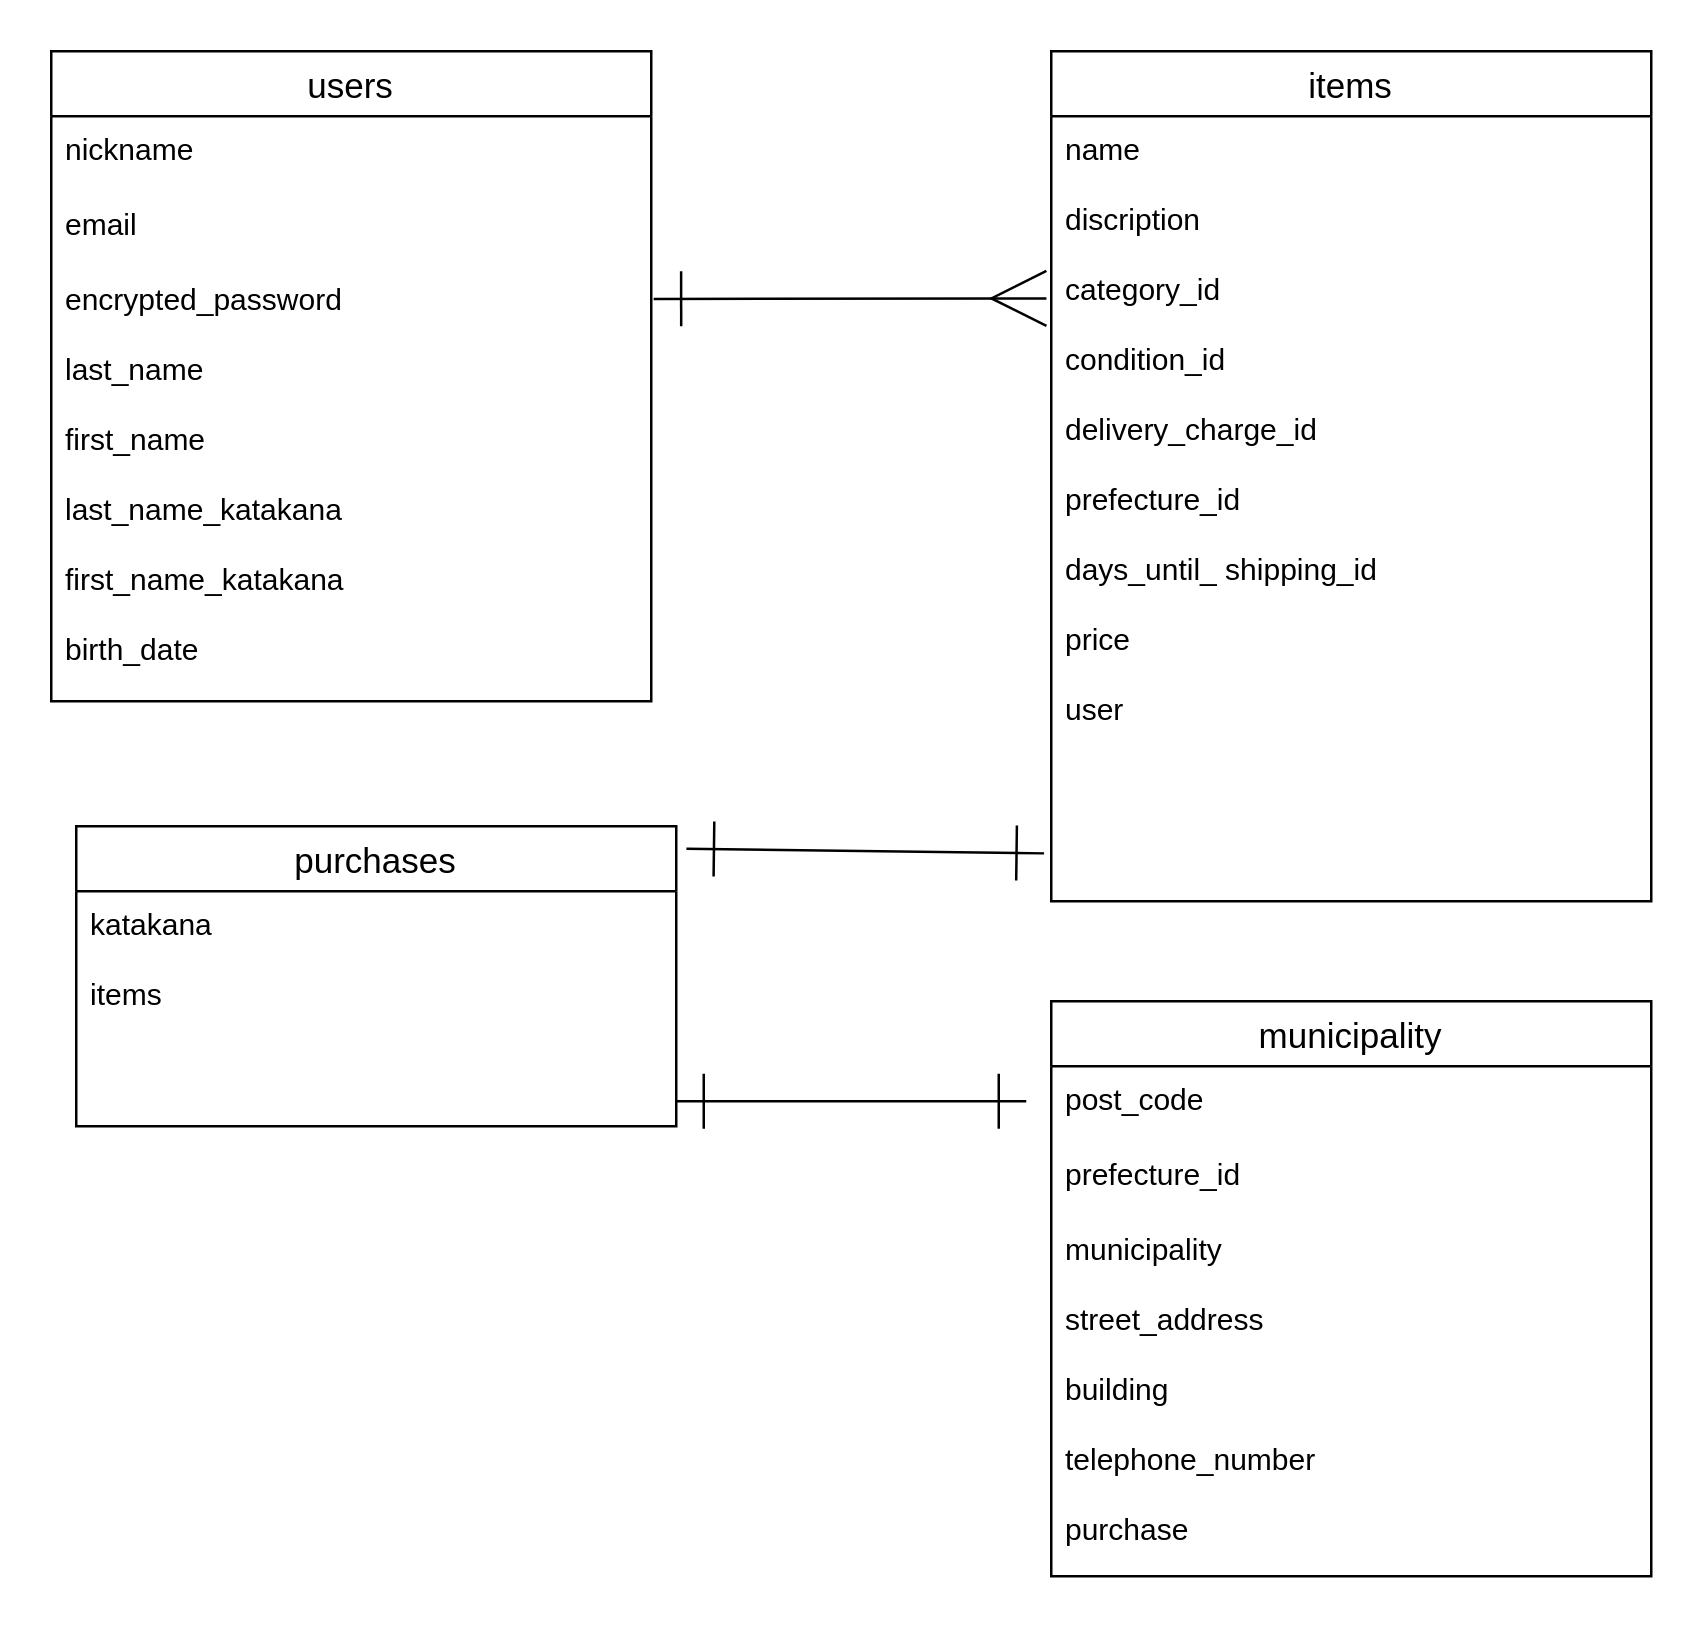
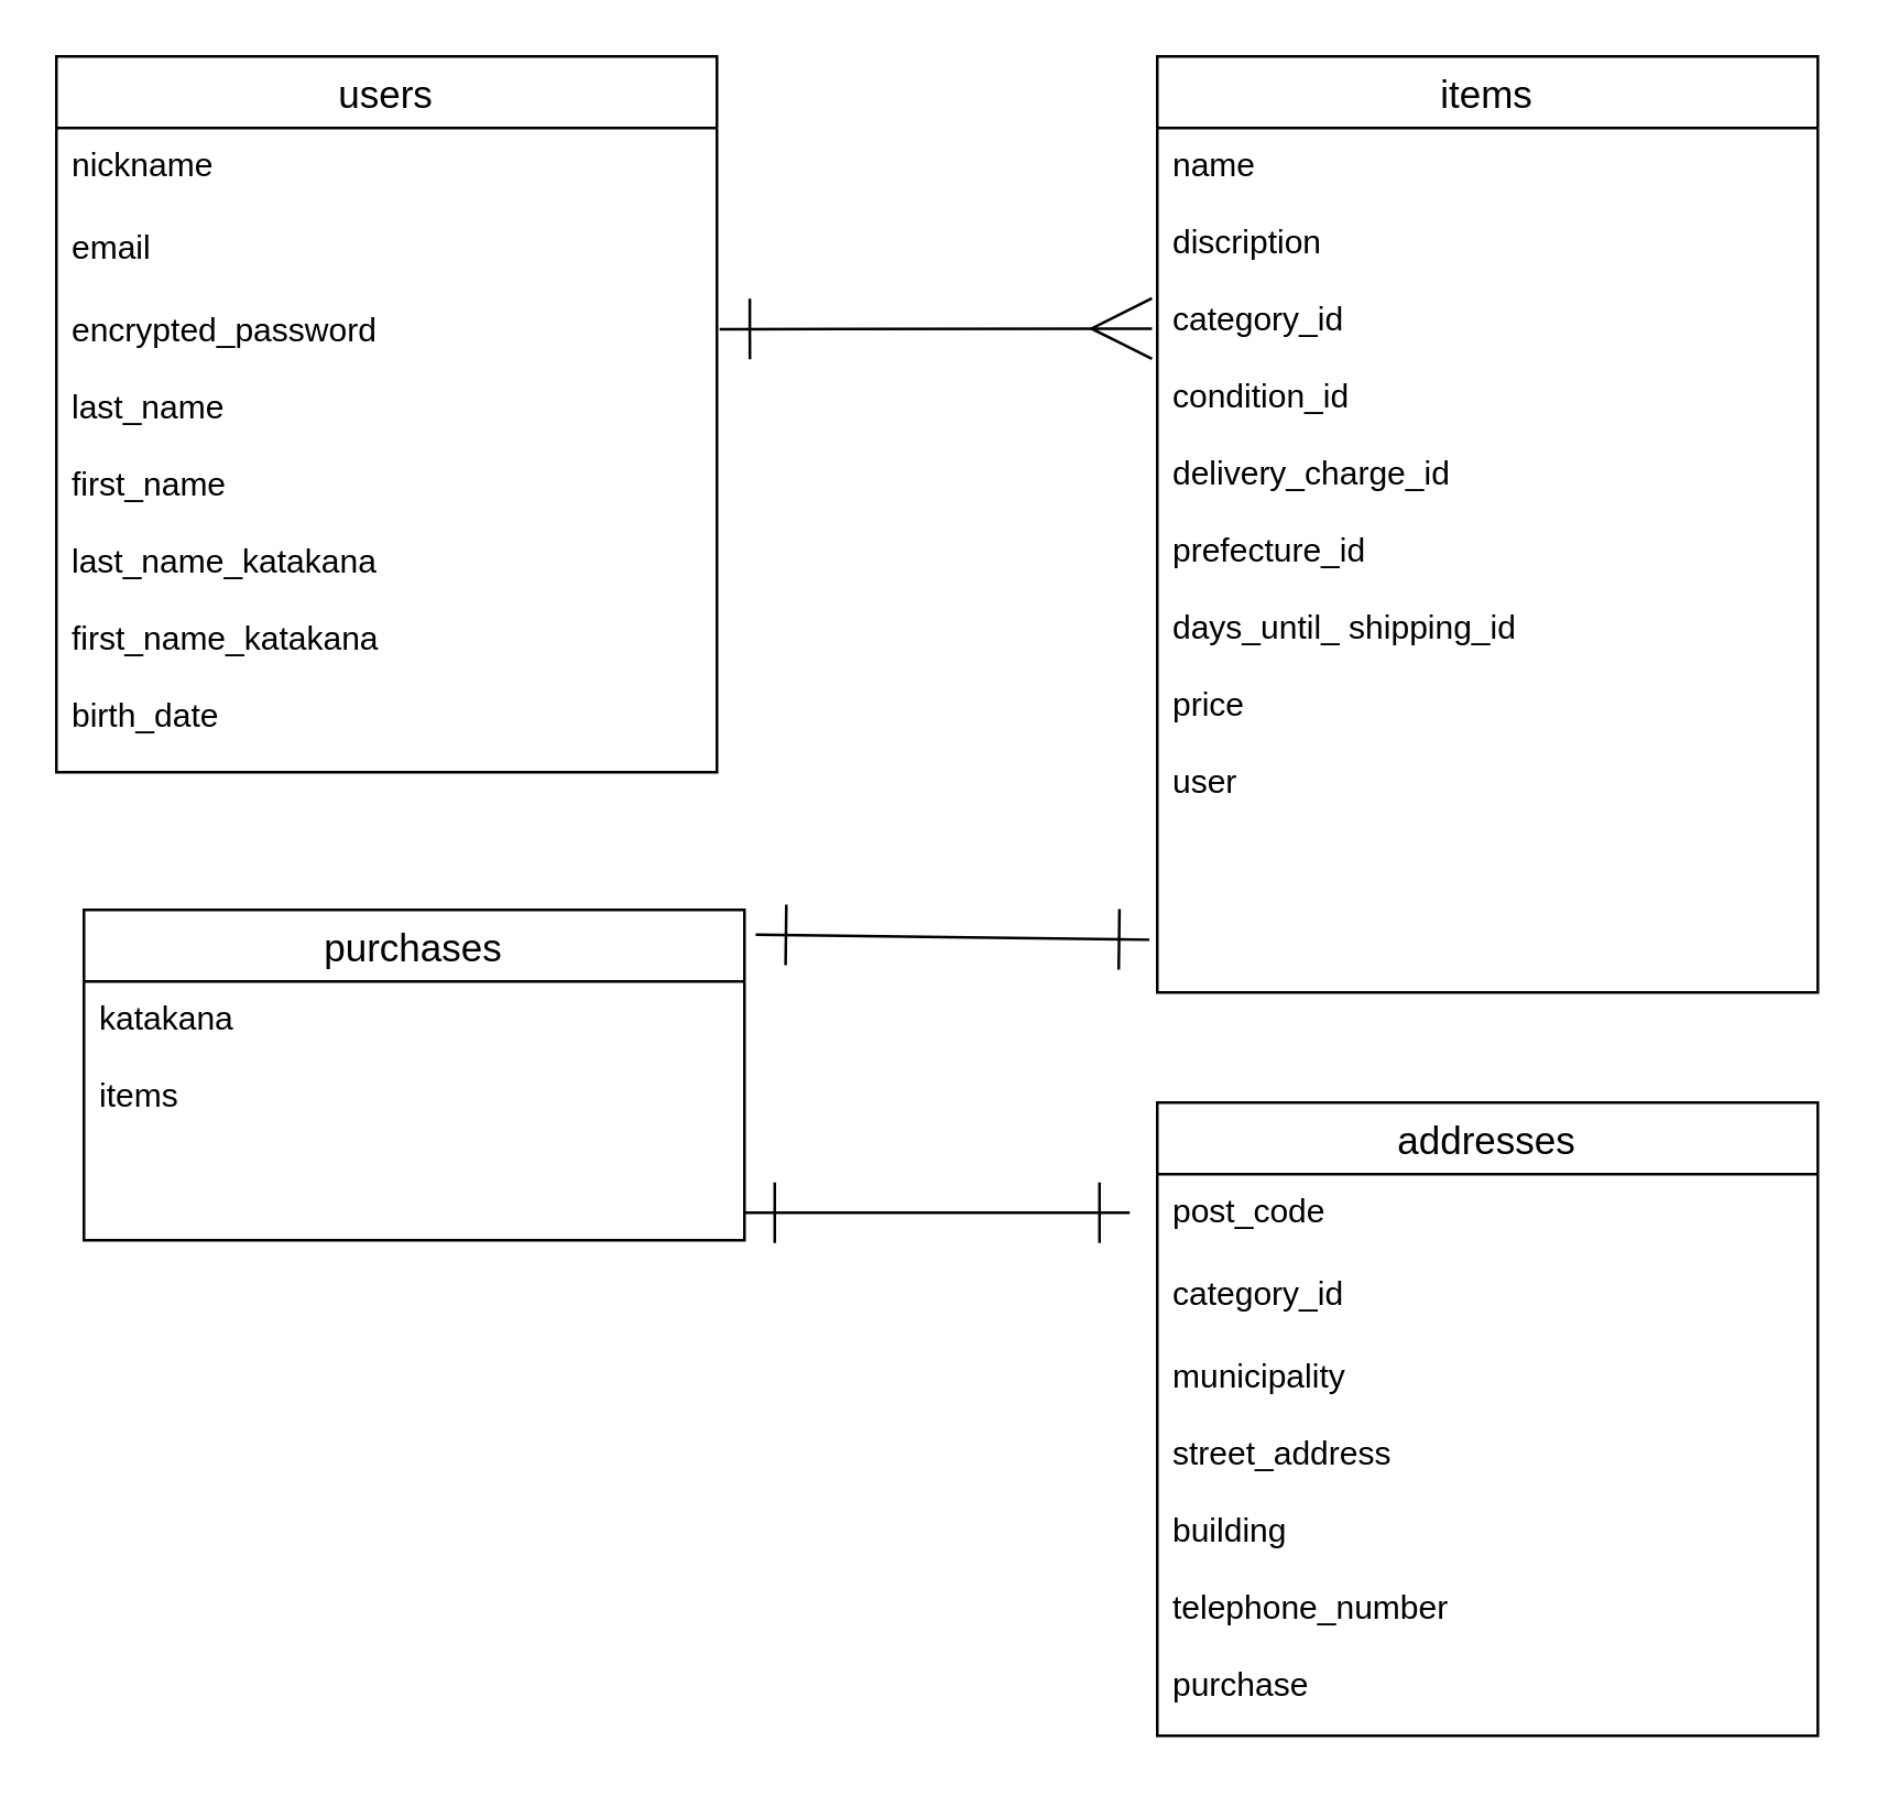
  <mxCell id="0" />
  <mxCell id="1" parent="0" />
  <mxCell id="2" value="users" style="swimlane;fontStyle=0;childLayout=stackLayout;horizontal=1;startSize=26;horizontalStack=0;resizeParent=1;resizeParentMax=0;resizeLast=0;collapsible=1;marginBottom=0;align=center;fontSize=14;" parent="1" vertex="1"><mxGeometry x="20" y="20" width="240" height="260" as="geometry" /></mxCell>
  <mxCell id="3" value="nickname" style="text;strokeColor=none;fillColor=none;spacingLeft=4;spacingRight=4;overflow=hidden;rotatable=0;points=[[0,0.5],[1,0.5]];portConstraint=eastwest;fontSize=12;" parent="2" vertex="1"><mxGeometry y="26" width="240" height="30" as="geometry" /></mxCell>
  <mxCell id="4" value="email" style="text;strokeColor=none;fillColor=none;spacingLeft=4;spacingRight=4;overflow=hidden;rotatable=0;points=[[0,0.5],[1,0.5]];portConstraint=eastwest;fontSize=12;" parent="2" vertex="1"><mxGeometry y="56" width="240" height="204" as="geometry" /></mxCell>
  <mxCell id="5" value="items" style="swimlane;fontStyle=0;childLayout=stackLayout;horizontal=1;startSize=26;horizontalStack=0;resizeParent=1;resizeParentMax=0;resizeLast=0;collapsible=1;marginBottom=0;align=center;fontSize=14;" parent="1" vertex="1"><mxGeometry x="420" y="20" width="240" height="340" as="geometry"><mxRectangle x="440" y="100" width="70" height="30" as="alternateBounds" /></mxGeometry></mxCell>
  <mxCell id="6" value="name&#10;&#10;discription&#10;&#10;category_id&#10;&#10;condition_id&#10;&#10;delivery_charge_id&#10;&#10;prefecture_id&#10;&#10;days_until_ shipping_id&#10;&#10;price&#10;&#10;user&#10;" style="text;strokeColor=none;fillColor=none;spacingLeft=4;spacingRight=4;overflow=hidden;rotatable=0;points=[[0,0.5],[1,0.5]];portConstraint=eastwest;fontSize=12;" parent="5" vertex="1"><mxGeometry y="26" width="240" height="314" as="geometry" /></mxCell>
  <mxCell id="7" style="edgeStyle=none;jumpSize=6;html=1;startArrow=ERone;startFill=0;endArrow=ERone;endFill=0;startSize=20;endSize=20;" parent="1" edge="1"><mxGeometry relative="1" as="geometry"><mxPoint x="410" y="440" as="targetPoint" /><mxPoint x="270" y="440" as="sourcePoint" /><Array as="points" /></mxGeometry></mxCell>
  <mxCell id="8" value="purchases" style="swimlane;fontStyle=0;childLayout=stackLayout;horizontal=1;startSize=26;horizontalStack=0;resizeParent=1;resizeParentMax=0;resizeLast=0;collapsible=1;marginBottom=0;align=center;fontSize=14;" parent="1" vertex="1"><mxGeometry x="30" y="330" width="240" height="120" as="geometry" /></mxCell>
  <mxCell id="9" value="katakana&#10;&#10;items" style="text;strokeColor=none;fillColor=none;spacingLeft=4;spacingRight=4;overflow=hidden;rotatable=0;points=[[0,0.5],[1,0.5]];portConstraint=eastwest;fontSize=12;" parent="8" vertex="1"><mxGeometry y="26" width="240" height="94" as="geometry" /></mxCell>
- <mxCell id="10" value="municipality" style="swimlane;fontStyle=0;childLayout=stackLayout;horizontal=1;startSize=26;horizontalStack=0;resizeParent=1;resizeParentMax=0;resizeLast=0;collapsible=1;marginBottom=0;align=center;fontSize=14;" parent="1" vertex="1"><mxGeometry x="420" y="400" width="240" height="230" as="geometry" /></mxCell>
+ <mxCell id="10" value="addresses" style="swimlane;fontStyle=0;childLayout=stackLayout;horizontal=1;startSize=26;horizontalStack=0;resizeParent=1;resizeParentMax=0;resizeLast=0;collapsible=1;marginBottom=0;align=center;fontSize=14;" parent="1" vertex="1"><mxGeometry x="420" y="400" width="240" height="230" as="geometry" /></mxCell>
  <mxCell id="11" value="post_code&#10;&#10;" style="text;strokeColor=none;fillColor=none;spacingLeft=4;spacingRight=4;overflow=hidden;rotatable=0;points=[[0,0.5],[1,0.5]];portConstraint=eastwest;fontSize=12;" parent="10" vertex="1"><mxGeometry y="26" width="240" height="30" as="geometry" /></mxCell>
- <mxCell id="12" value="prefecture_id" style="text;strokeColor=none;fillColor=none;spacingLeft=4;spacingRight=4;overflow=hidden;rotatable=0;points=[[0,0.5],[1,0.5]];portConstraint=eastwest;fontSize=12;" parent="10" vertex="1"><mxGeometry y="56" width="240" height="30" as="geometry" /></mxCell>
+ <mxCell id="12" value="category_id" style="text;strokeColor=none;fillColor=none;spacingLeft=4;spacingRight=4;overflow=hidden;rotatable=0;points=[[0,0.5],[1,0.5]];portConstraint=eastwest;fontSize=12;" parent="10" vertex="1"><mxGeometry y="56" width="240" height="30" as="geometry" /></mxCell>
  <mxCell id="13" value="municipality&#10;&#10;street_address&#10;&#10;building&#10;&#10;telephone_number&#10;&#10;purchase" style="text;strokeColor=none;fillColor=none;spacingLeft=4;spacingRight=4;overflow=hidden;rotatable=0;points=[[0,0.5],[1,0.5]];portConstraint=eastwest;fontSize=12;" parent="10" vertex="1"><mxGeometry y="86" width="240" height="144" as="geometry" /></mxCell>
  <mxCell id="14" style="edgeStyle=none;html=1;exitX=1.004;exitY=0.075;exitDx=0;exitDy=0;endArrow=ERmany;endFill=0;jumpSize=6;endSize=20;startArrow=ERone;startFill=0;startSize=20;exitPerimeter=0;entryX=-0.008;entryY=0.232;entryDx=0;entryDy=0;entryPerimeter=0;" parent="1" source="16" edge="1" target="6"><mxGeometry relative="1" as="geometry"><mxPoint x="420" y="108" as="targetPoint" /></mxGeometry></mxCell>
  <mxCell id="15" style="edgeStyle=none;jumpSize=6;html=1;startArrow=ERone;startFill=0;endArrow=ERone;endFill=0;startSize=20;endSize=20;entryX=-0.012;entryY=0.939;entryDx=0;entryDy=0;entryPerimeter=0;exitX=1.017;exitY=0.075;exitDx=0;exitDy=0;exitPerimeter=0;" parent="1" target="6" edge="1" source="8"><mxGeometry relative="1" as="geometry"><mxPoint x="270" y="450" as="sourcePoint" /><mxPoint x="410" y="293" as="targetPoint" /><Array as="points" /></mxGeometry></mxCell>
  <mxCell id="16" value="encrypted_password&#10;&#10;last_name&#10;&#10;first_name&#10;&#10;last_name_katakana&#10;&#10;first_name_katakana&#10;&#10;birth_date" style="text;strokeColor=none;fillColor=none;spacingLeft=4;spacingRight=4;overflow=hidden;rotatable=0;points=[[0,0.5],[1,0.5]];portConstraint=eastwest;fontSize=12;" parent="1" vertex="1"><mxGeometry x="20" y="106" width="240" height="174" as="geometry" /></mxCell>
